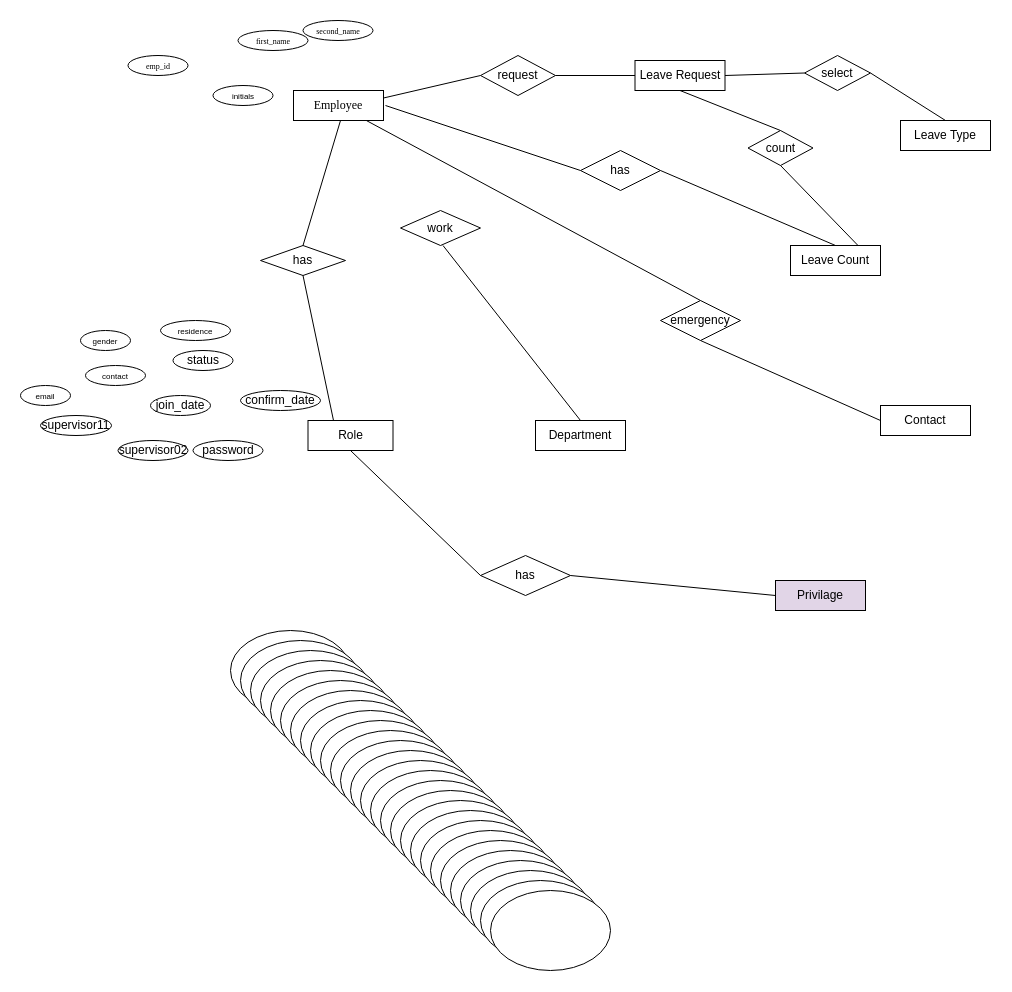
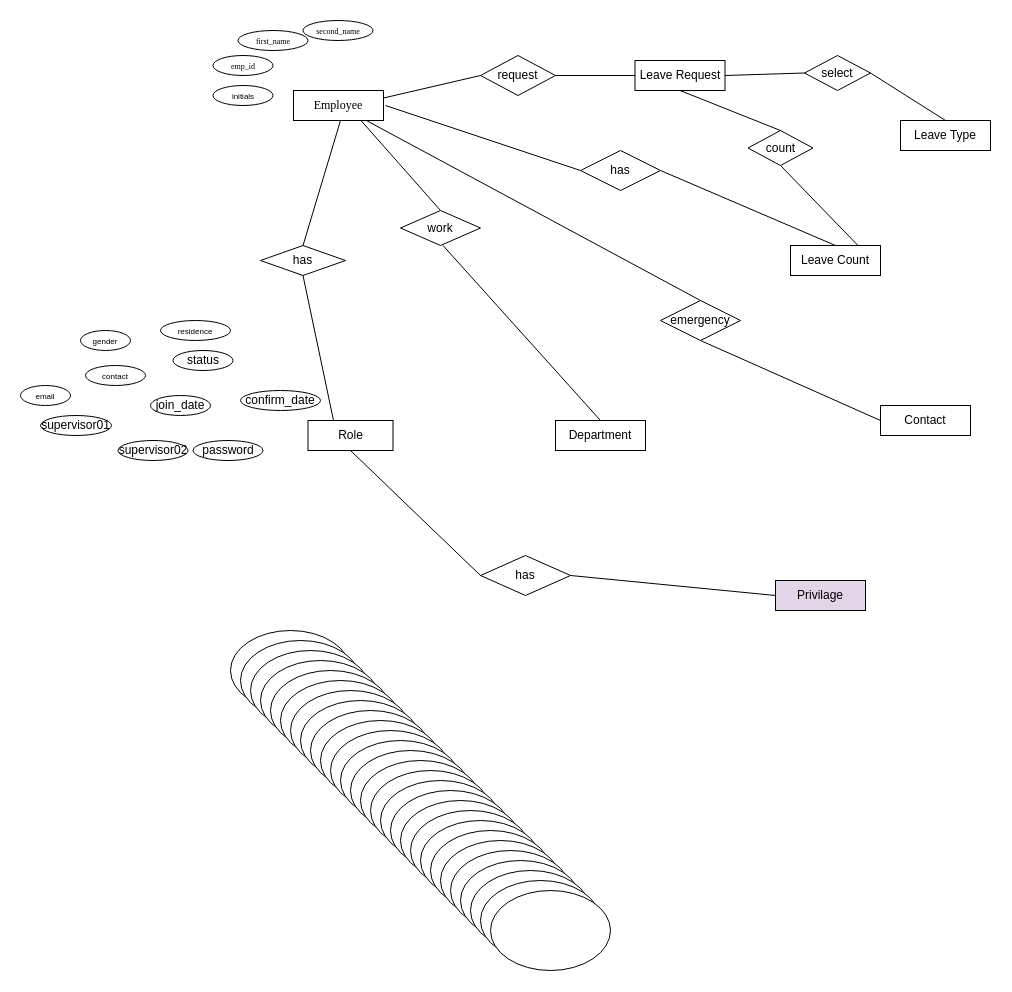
  <mxCell id="0" />
  <mxCell id="1" parent="0" />
- <mxCell id="2" value="&lt;font style=&quot;font-size: 8px&quot;&gt;&lt;span style=&quot;font-family: &amp;#34;calibri&amp;#34;&quot;&gt;e&lt;/span&gt;&lt;span style=&quot;font-family: &amp;#34;calibri&amp;#34;&quot;&gt;mp_id&lt;/span&gt;&lt;/font&gt;" style="ellipse;whiteSpace=wrap;html=1;" parent="1" vertex="1"><mxGeometry x="127.5" y="55" width="60" height="20" as="geometry" /></mxCell>
+ <mxCell id="2" value="&lt;font style=&quot;font-size: 8px&quot;&gt;&lt;span style=&quot;font-family: &amp;#34;calibri&amp;#34;&quot;&gt;e&lt;/span&gt;&lt;span style=&quot;font-family: &amp;#34;calibri&amp;#34;&quot;&gt;mp_id&lt;/span&gt;&lt;/font&gt;" style="ellipse;whiteSpace=wrap;html=1;" parent="1" vertex="1"><mxGeometry x="212.5" y="55" width="60" height="20" as="geometry" /></mxCell>
  <mxCell id="3" value="&lt;font style=&quot;font-size: 8px&quot;&gt;&lt;span style=&quot;font-family: &amp;#34;calibri&amp;#34;&quot;&gt;f&lt;/span&gt;&lt;span style=&quot;font-family: &amp;#34;calibri&amp;#34;&quot;&gt;irst_name&lt;/span&gt;&lt;/font&gt;" style="ellipse;whiteSpace=wrap;html=1;" parent="1" vertex="1"><mxGeometry x="237.5" y="30" width="70" height="20" as="geometry" /></mxCell>
  <mxCell id="4" value="&lt;font style=&quot;font-size: 8px&quot;&gt;&lt;span style=&quot;font-family: &amp;#34;calibri&amp;#34;&quot;&gt;s&lt;/span&gt;&lt;span style=&quot;font-family: &amp;#34;calibri&amp;#34;&quot;&gt;econd_name&lt;/span&gt;&lt;/font&gt;" style="ellipse;whiteSpace=wrap;html=1;" parent="1" vertex="1"><mxGeometry x="302.5" y="20" width="70" height="20" as="geometry" /></mxCell>
  <mxCell id="5" value="&lt;span style=&quot;font-family: &amp;#34;calibri&amp;#34;&quot;&gt;&lt;font style=&quot;font-size: 12px&quot;&gt;Employee&lt;/font&gt;&lt;/span&gt;" style="rounded=0;whiteSpace=wrap;html=1;" parent="1" vertex="1"><mxGeometry x="293" y="90" width="90" height="30" as="geometry" /></mxCell>
- <mxCell id="6" value="Department" style="rounded=0;whiteSpace=wrap;html=1;" parent="1" vertex="1"><mxGeometry x="535" y="420" width="90" height="30" as="geometry" /></mxCell>
+ <mxCell id="6" value="Department" style="rounded=0;whiteSpace=wrap;html=1;" parent="1" vertex="1"><mxGeometry x="555" y="420" width="90" height="30" as="geometry" /></mxCell>
  <mxCell id="7" value="Leave Request" style="rounded=0;whiteSpace=wrap;html=1;" parent="1" vertex="1"><mxGeometry x="634.5" y="60" width="90" height="30" as="geometry" /></mxCell>
  <mxCell id="8" value="Leave Type" style="rounded=0;whiteSpace=wrap;html=1;" parent="1" vertex="1"><mxGeometry x="900" y="120" width="90" height="30" as="geometry" /></mxCell>
  <mxCell id="9" value="Leave Count" style="rounded=0;whiteSpace=wrap;html=1;" parent="1" vertex="1"><mxGeometry x="790" y="245" width="90" height="30" as="geometry" /></mxCell>
  <mxCell id="10" value="Role" style="rounded=0;whiteSpace=wrap;html=1;" parent="1" vertex="1"><mxGeometry x="307.5" y="420" width="85" height="30" as="geometry" /></mxCell>
  <mxCell id="11" value="Privilage" style="rounded=0;whiteSpace=wrap;html=1;fillColor=#e1d5e7;" parent="1" vertex="1"><mxGeometry x="775" y="580" width="90" height="30" as="geometry" /></mxCell>
  <mxCell id="12" value="has" style="rhombus;whiteSpace=wrap;html=1;" parent="1" vertex="1"><mxGeometry x="480" y="555" width="90" height="40" as="geometry" /></mxCell>
  <mxCell id="13" value="" style="endArrow=none;html=1;exitX=0;exitY=0.5;exitDx=0;exitDy=0;" parent="1" source="12" edge="1"><mxGeometry width="50" height="50" relative="1" as="geometry"><mxPoint x="300" y="500" as="sourcePoint" /><mxPoint x="350" y="450" as="targetPoint" /><Array as="points" /></mxGeometry></mxCell>
  <mxCell id="14" value="" style="endArrow=none;html=1;entryX=0;entryY=0.5;entryDx=0;entryDy=0;exitX=1;exitY=0.5;exitDx=0;exitDy=0;" parent="1" source="12" target="11" edge="1"><mxGeometry width="50" height="50" relative="1" as="geometry"><mxPoint x="589.5" y="550" as="sourcePoint" /><mxPoint x="639.5" y="500" as="targetPoint" /></mxGeometry></mxCell>
  <mxCell id="15" value="has" style="rhombus;whiteSpace=wrap;html=1;" parent="1" vertex="1"><mxGeometry x="260" y="245" width="85" height="30" as="geometry" /></mxCell>
  <mxCell id="16" value="" style="endArrow=none;html=1;entryX=0.5;entryY=1;entryDx=0;entryDy=0;" parent="1" target="15" edge="1"><mxGeometry width="50" height="50" relative="1" as="geometry"><mxPoint x="333" y="420" as="sourcePoint" /><mxPoint x="332.5" y="270" as="targetPoint" /></mxGeometry></mxCell>
  <mxCell id="17" value="" style="endArrow=none;html=1;exitX=0.5;exitY=0;exitDx=0;exitDy=0;" parent="1" source="15" edge="1"><mxGeometry width="50" height="50" relative="1" as="geometry"><mxPoint x="290" y="170" as="sourcePoint" /><mxPoint x="340" y="120" as="targetPoint" /></mxGeometry></mxCell>
+ <mxCell id="18" value="" style="endArrow=none;html=1;exitX=0.75;exitY=1;exitDx=0;exitDy=0;entryX=0.5;entryY=0;entryDx=0;entryDy=0;" parent="1" source="5" target="21" edge="1"><mxGeometry width="50" height="50" relative="1" as="geometry"><mxPoint x="410" y="180" as="sourcePoint" /><mxPoint x="365" y="120" as="targetPoint" /></mxGeometry></mxCell>
  <mxCell id="19" value="" style="endArrow=none;html=1;exitX=0;exitY=0.5;exitDx=0;exitDy=0;" parent="1" source="27" edge="1"><mxGeometry width="50" height="50" relative="1" as="geometry"><mxPoint x="520" y="150" as="sourcePoint" /><mxPoint x="385" y="105" as="targetPoint" /></mxGeometry></mxCell>
  <mxCell id="20" value="" style="endArrow=none;html=1;exitX=1;exitY=0.25;exitDx=0;exitDy=0;entryX=0;entryY=0.5;entryDx=0;entryDy=0;" parent="1" source="5" edge="1" target="29"><mxGeometry width="50" height="50" relative="1" as="geometry"><mxPoint x="480" y="90" as="sourcePoint" /><mxPoint x="385" y="97.5" as="targetPoint" /></mxGeometry></mxCell>
  <mxCell id="21" value="work" style="rhombus;whiteSpace=wrap;html=1;" parent="1" vertex="1"><mxGeometry x="400" y="210" width="80" height="35" as="geometry" /></mxCell>
  <mxCell id="22" value="" style="endArrow=none;html=1;exitX=0.5;exitY=0;exitDx=0;exitDy=0;" parent="1" source="6" edge="1"><mxGeometry width="50" height="50" relative="1" as="geometry"><mxPoint x="392.5" y="295" as="sourcePoint" /><mxPoint x="442.5" y="245" as="targetPoint" /></mxGeometry></mxCell>
  <mxCell id="23" value="Contact" style="rounded=0;whiteSpace=wrap;html=1;" parent="1" vertex="1"><mxGeometry x="880" y="405" width="90" height="30" as="geometry" /></mxCell>
  <mxCell id="24" value="emergency" style="rhombus;whiteSpace=wrap;html=1;" parent="1" vertex="1"><mxGeometry x="660" y="300" width="80" height="40" as="geometry" /></mxCell>
  <mxCell id="25" value="" style="endArrow=none;html=1;entryX=0.5;entryY=0;entryDx=0;entryDy=0;" parent="1" source="5" target="24" edge="1"><mxGeometry width="50" height="50" relative="1" as="geometry"><mxPoint x="382.5" y="123" as="sourcePoint" /><mxPoint x="462" y="213" as="targetPoint" /></mxGeometry></mxCell>
  <mxCell id="26" value="" style="endArrow=none;html=1;exitX=0;exitY=0.5;exitDx=0;exitDy=0;" parent="1" source="23" edge="1"><mxGeometry width="50" height="50" relative="1" as="geometry"><mxPoint x="840" y="410" as="sourcePoint" /><mxPoint x="700" y="340" as="targetPoint" /></mxGeometry></mxCell>
  <mxCell id="27" value="has" style="rhombus;whiteSpace=wrap;html=1;" parent="1" vertex="1"><mxGeometry x="580" y="150" width="80" height="40" as="geometry" /></mxCell>
  <mxCell id="28" value="" style="endArrow=none;html=1;exitX=0.5;exitY=0;exitDx=0;exitDy=0;" parent="1" source="9" edge="1"><mxGeometry width="50" height="50" relative="1" as="geometry"><mxPoint x="790" y="210" as="sourcePoint" /><mxPoint x="660" y="170" as="targetPoint" /></mxGeometry></mxCell>
  <mxCell id="29" value="request" style="rhombus;whiteSpace=wrap;html=1;" vertex="1" parent="1"><mxGeometry x="480" y="55" width="75" height="40" as="geometry" /></mxCell>
  <mxCell id="30" value="" style="endArrow=none;html=1;exitX=1;exitY=0.5;exitDx=0;exitDy=0;entryX=0;entryY=0.5;entryDx=0;entryDy=0;" edge="1" parent="1" source="29" target="7"><mxGeometry width="50" height="50" relative="1" as="geometry"><mxPoint x="560" y="80" as="sourcePoint" /><mxPoint x="610" y="30" as="targetPoint" /></mxGeometry></mxCell>
  <mxCell id="31" value="select" style="rhombus;whiteSpace=wrap;html=1;" vertex="1" parent="1"><mxGeometry x="804" y="55" width="66" height="35" as="geometry" /></mxCell>
  <mxCell id="32" value="" style="endArrow=none;html=1;exitX=1;exitY=0.5;exitDx=0;exitDy=0;entryX=0;entryY=0.5;entryDx=0;entryDy=0;" edge="1" parent="1" source="7" target="31"><mxGeometry width="50" height="50" relative="1" as="geometry"><mxPoint x="725" y="71.5" as="sourcePoint" /><mxPoint x="775" y="21.5" as="targetPoint" /></mxGeometry></mxCell>
  <mxCell id="33" value="" style="endArrow=none;html=1;exitX=1;exitY=0.5;exitDx=0;exitDy=0;entryX=0.5;entryY=0;entryDx=0;entryDy=0;" edge="1" parent="1" source="31" target="8"><mxGeometry width="50" height="50" relative="1" as="geometry"><mxPoint x="880" y="80" as="sourcePoint" /><mxPoint x="930" y="30" as="targetPoint" /></mxGeometry></mxCell>
  <mxCell id="34" value="count" style="rhombus;whiteSpace=wrap;html=1;" vertex="1" parent="1"><mxGeometry x="747.5" y="130" width="65" height="35" as="geometry" /></mxCell>
  <mxCell id="35" value="" style="endArrow=none;html=1;exitX=0.5;exitY=0;exitDx=0;exitDy=0;entryX=0.5;entryY=1;entryDx=0;entryDy=0;" edge="1" parent="1" source="34" target="7"><mxGeometry width="50" height="50" relative="1" as="geometry"><mxPoint x="670" y="140" as="sourcePoint" /><mxPoint x="720" y="90" as="targetPoint" /></mxGeometry></mxCell>
  <mxCell id="36" value="" style="endArrow=none;html=1;exitX=0.75;exitY=0;exitDx=0;exitDy=0;entryX=0.5;entryY=1;entryDx=0;entryDy=0;" edge="1" parent="1" source="9" target="34"><mxGeometry width="50" height="50" relative="1" as="geometry"><mxPoint x="790" y="210" as="sourcePoint" /><mxPoint x="840" y="160" as="targetPoint" /></mxGeometry></mxCell>
  <mxCell id="37" value="" style="ellipse;whiteSpace=wrap;html=1;" vertex="1" parent="1"><mxGeometry x="230" y="630" width="120" height="80" as="geometry" /></mxCell>
  <mxCell id="38" value="" style="ellipse;whiteSpace=wrap;html=1;" vertex="1" parent="1"><mxGeometry x="240" y="640" width="120" height="80" as="geometry" /></mxCell>
  <mxCell id="39" value="" style="ellipse;whiteSpace=wrap;html=1;" vertex="1" parent="1"><mxGeometry x="250" y="650" width="120" height="80" as="geometry" /></mxCell>
  <mxCell id="40" value="" style="ellipse;whiteSpace=wrap;html=1;" vertex="1" parent="1"><mxGeometry x="260" y="660" width="120" height="80" as="geometry" /></mxCell>
  <mxCell id="41" value="" style="ellipse;whiteSpace=wrap;html=1;" vertex="1" parent="1"><mxGeometry x="270" y="670" width="120" height="80" as="geometry" /></mxCell>
  <mxCell id="42" value="" style="ellipse;whiteSpace=wrap;html=1;" vertex="1" parent="1"><mxGeometry x="280" y="680" width="120" height="80" as="geometry" /></mxCell>
  <mxCell id="43" value="" style="ellipse;whiteSpace=wrap;html=1;" vertex="1" parent="1"><mxGeometry x="290" y="690" width="120" height="80" as="geometry" /></mxCell>
  <mxCell id="44" value="" style="ellipse;whiteSpace=wrap;html=1;" vertex="1" parent="1"><mxGeometry x="300" y="700" width="120" height="80" as="geometry" /></mxCell>
  <mxCell id="45" value="" style="ellipse;whiteSpace=wrap;html=1;" vertex="1" parent="1"><mxGeometry x="310" y="710" width="120" height="80" as="geometry" /></mxCell>
  <mxCell id="46" value="" style="ellipse;whiteSpace=wrap;html=1;" vertex="1" parent="1"><mxGeometry x="320" y="720" width="120" height="80" as="geometry" /></mxCell>
  <mxCell id="47" value="" style="ellipse;whiteSpace=wrap;html=1;" vertex="1" parent="1"><mxGeometry x="330" y="730" width="120" height="80" as="geometry" /></mxCell>
  <mxCell id="48" value="" style="ellipse;whiteSpace=wrap;html=1;" vertex="1" parent="1"><mxGeometry x="340" y="740" width="120" height="80" as="geometry" /></mxCell>
  <mxCell id="49" value="" style="ellipse;whiteSpace=wrap;html=1;" vertex="1" parent="1"><mxGeometry x="350" y="750" width="120" height="80" as="geometry" /></mxCell>
  <mxCell id="50" value="" style="ellipse;whiteSpace=wrap;html=1;" vertex="1" parent="1"><mxGeometry x="360" y="760" width="120" height="80" as="geometry" /></mxCell>
  <mxCell id="51" value="" style="ellipse;whiteSpace=wrap;html=1;" vertex="1" parent="1"><mxGeometry x="370" y="770" width="120" height="80" as="geometry" /></mxCell>
  <mxCell id="52" value="" style="ellipse;whiteSpace=wrap;html=1;" vertex="1" parent="1"><mxGeometry x="380" y="780" width="120" height="80" as="geometry" /></mxCell>
  <mxCell id="53" value="" style="ellipse;whiteSpace=wrap;html=1;" vertex="1" parent="1"><mxGeometry x="390" y="790" width="120" height="80" as="geometry" /></mxCell>
  <mxCell id="54" value="" style="ellipse;whiteSpace=wrap;html=1;" vertex="1" parent="1"><mxGeometry x="400" y="800" width="120" height="80" as="geometry" /></mxCell>
  <mxCell id="55" value="" style="ellipse;whiteSpace=wrap;html=1;" vertex="1" parent="1"><mxGeometry x="410" y="810" width="120" height="80" as="geometry" /></mxCell>
  <mxCell id="56" value="" style="ellipse;whiteSpace=wrap;html=1;" vertex="1" parent="1"><mxGeometry x="420" y="820" width="120" height="80" as="geometry" /></mxCell>
  <mxCell id="57" value="" style="ellipse;whiteSpace=wrap;html=1;" vertex="1" parent="1"><mxGeometry x="430" y="830" width="120" height="80" as="geometry" /></mxCell>
  <mxCell id="58" value="" style="ellipse;whiteSpace=wrap;html=1;" vertex="1" parent="1"><mxGeometry x="440" y="840" width="120" height="80" as="geometry" /></mxCell>
  <mxCell id="59" value="" style="ellipse;whiteSpace=wrap;html=1;" vertex="1" parent="1"><mxGeometry x="450" y="850" width="120" height="80" as="geometry" /></mxCell>
  <mxCell id="60" value="" style="ellipse;whiteSpace=wrap;html=1;" vertex="1" parent="1"><mxGeometry x="460" y="860" width="120" height="80" as="geometry" /></mxCell>
  <mxCell id="61" value="" style="ellipse;whiteSpace=wrap;html=1;" vertex="1" parent="1"><mxGeometry x="470" y="870" width="120" height="80" as="geometry" /></mxCell>
  <mxCell id="62" value="" style="ellipse;whiteSpace=wrap;html=1;" vertex="1" parent="1"><mxGeometry x="480" y="880" width="120" height="80" as="geometry" /></mxCell>
  <mxCell id="63" value="" style="ellipse;whiteSpace=wrap;html=1;" vertex="1" parent="1"><mxGeometry x="490" y="890" width="120" height="80" as="geometry" /></mxCell>
  <mxCell id="64" value="status" style="ellipse;whiteSpace=wrap;html=1;" vertex="1" parent="1"><mxGeometry x="172.5" y="350" width="60" height="20" as="geometry" /></mxCell>
  <mxCell id="65" value="password" style="ellipse;whiteSpace=wrap;html=1;" vertex="1" parent="1"><mxGeometry x="192.5" y="440" width="70" height="20" as="geometry" /></mxCell>
  <mxCell id="66" value="confirm_date" style="ellipse;whiteSpace=wrap;html=1;" vertex="1" parent="1"><mxGeometry x="240" y="390" width="80" height="20" as="geometry" /></mxCell>
  <mxCell id="67" value="join_date" style="ellipse;whiteSpace=wrap;html=1;" vertex="1" parent="1"><mxGeometry x="150" y="395" width="60" height="20" as="geometry" /></mxCell>
  <mxCell id="68" value="supervisor02" style="ellipse;whiteSpace=wrap;html=1;" vertex="1" parent="1"><mxGeometry x="117.5" y="440" width="70" height="20" as="geometry" /></mxCell>
- <mxCell id="69" value="supervisor11" style="ellipse;whiteSpace=wrap;html=1;" vertex="1" parent="1"><mxGeometry x="40" y="415" width="71" height="20" as="geometry" /></mxCell>
+ <mxCell id="69" value="supervisor01" style="ellipse;whiteSpace=wrap;html=1;" vertex="1" parent="1"><mxGeometry x="40" y="415" width="71" height="20" as="geometry" /></mxCell>
  <mxCell id="70" value="&lt;font style=&quot;font-size: 8px&quot;&gt;contact&lt;/font&gt;" style="ellipse;whiteSpace=wrap;html=1;" vertex="1" parent="1"><mxGeometry x="85" y="365" width="60" height="20" as="geometry" /></mxCell>
  <mxCell id="71" value="&lt;font style=&quot;font-size: 8px&quot;&gt;residence&lt;/font&gt;" style="ellipse;whiteSpace=wrap;html=1;" vertex="1" parent="1"><mxGeometry x="160" y="320" width="70" height="20" as="geometry" /></mxCell>
  <mxCell id="72" value="&lt;font style=&quot;font-size: 8px&quot;&gt;email&lt;/font&gt;" style="ellipse;whiteSpace=wrap;html=1;" vertex="1" parent="1"><mxGeometry x="20" y="385" width="50" height="20" as="geometry" /></mxCell>
  <mxCell id="73" value="&lt;font style=&quot;font-size: 8px&quot;&gt;gender&lt;/font&gt;" style="ellipse;whiteSpace=wrap;html=1;" vertex="1" parent="1"><mxGeometry x="80" y="330" width="50" height="20" as="geometry" /></mxCell>
  <mxCell id="74" value="&lt;font style=&quot;font-size: 8px&quot;&gt;initials&lt;/font&gt;" style="ellipse;whiteSpace=wrap;html=1;" vertex="1" parent="1"><mxGeometry x="212.5" y="85" width="60" height="20" as="geometry" /></mxCell>
